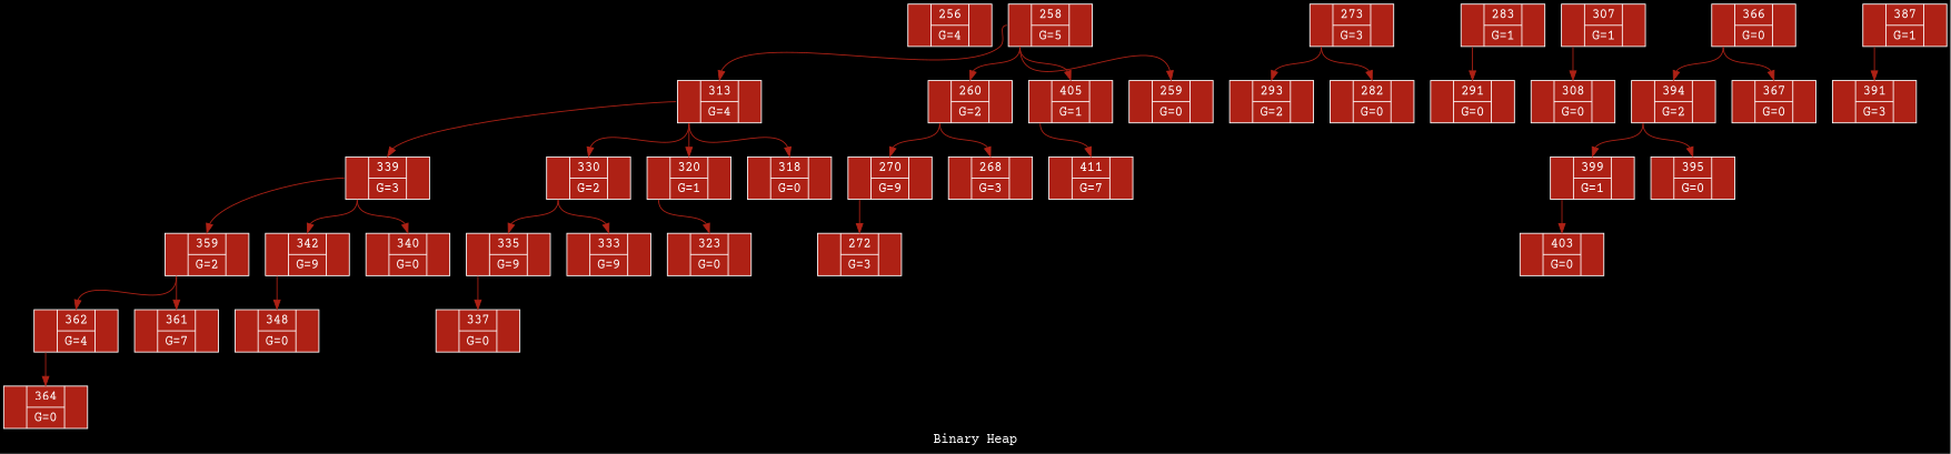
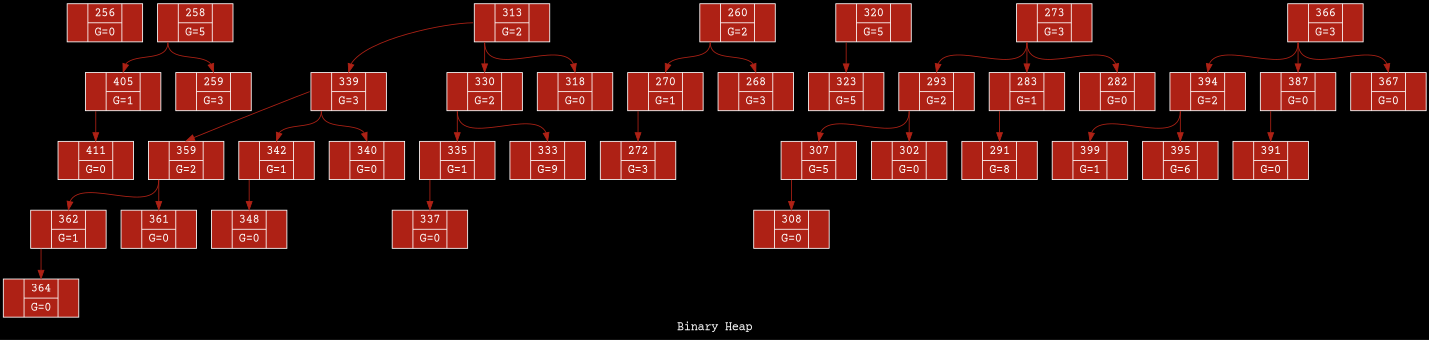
  digraph {
    bgcolor=black
    fontcolor=white
    fontname="Courier Prime"
    label="Binary Heap"
    rankdir=TB
    node [color=white fillcolor="#AE2115" fontcolor=white fontname="Courier Prime" shape=record style=filled]
    edge [color="#AE2115" fontname="Courier Prime" headport=f1 tailport=f0]
-   n1 [label="<f0> | {{<f1> 256} | G=4} | <f2> "]
+   n1 [label="<f0> | {{<f1> 256} | G=0} | <f2> "]
    n2 [label="<f0> | {{<f1> 258} | G=5} | <f2> "]
-   n3 [label="<f0> | {{<f1> 313} | G=4} | <f2> "]
+   n3 [label="<f0> | {{<f1> 313} | G=2} | <f2> "]
    n4 [label="<f0> | {{<f1> 260} | G=2} | <f2> "]
    n5 [label="<f0> | {{<f1> 405} | G=1} | <f2> "]
-   n6 [label="<f0> | {{<f1> 259} | G=0} | <f2> "]
+   n6 [label="<f0> | {{<f1> 259} | G=3} | <f2> "]
    n7 [label="<f0> | {{<f1> 339} | G=3} | <f2> "]
    n8 [label="<f0> | {{<f1> 330} | G=2} | <f2> "]
-   n9 [label="<f0> | {{<f1> 320} | G=1} | <f2> "]
+   n9 [label="<f0> | {{<f1> 320} | G=5} | <f2> "]
    n10 [label="<f0> | {{<f1> 318} | G=0} | <f2> "]
    n11 [label="<f0> | {{<f1> 273} | G=3} | <f2> "]
    n12 [label="<f0> | {{<f1> 293} | G=2} | <f2> "]
    n13 [label="<f0> | {{<f1> 283} | G=1} | <f2> "]
    n14 [label="<f0> | {{<f1> 282} | G=0} | <f2> "]
-   n15 [label="<f0> | {{<f1> 270} | G=9} | <f2> "]
+   n15 [label="<f0> | {{<f1> 270} | G=1} | <f2> "]
    n16 [label="<f0> | {{<f1> 268} | G=3} | <f2> "]
-   n17 [label="<f0> | {{<f1> 411} | G=7} | <f2> "]
+   n17 [label="<f0> | {{<f1> 411} | G=0} | <f2> "]
    n18 [label="<f0> | {{<f1> 359} | G=2} | <f2> "]
-   n19 [label="<f0> | {{<f1> 342} | G=9} | <f2> "]
+   n19 [label="<f0> | {{<f1> 342} | G=1} | <f2> "]
    n20 [label="<f0> | {{<f1> 340} | G=0} | <f2> "]
-   n21 [label="<f0> | {{<f1> 335} | G=9} | <f2> "]
+   n21 [label="<f0> | {{<f1> 335} | G=1} | <f2> "]
    n22 [label="<f0> | {{<f1> 333} | G=9} | <f2> "]
-   n23 [label="<f0> | {{<f1> 323} | G=0} | <f2> "]
-   n24 [label="<f0> | {{<f1> 362} | G=4} | <f2> "]
-   n25 [label="<f0> | {{<f1> 361} | G=7} | <f2> "]
+   n23 [label="<f0> | {{<f1> 323} | G=5} | <f2> "]
+   n24 [label="<f0> | {{<f1> 362} | G=1} | <f2> "]
+   n25 [label="<f0> | {{<f1> 361} | G=0} | <f2> "]
    n26 [label="<f0> | {{<f1> 348} | G=0} | <f2> "]
    n27 [label="<f0> | {{<f1> 364} | G=0} | <f2> "]
    n28 [label="<f0> | {{<f1> 337} | G=0} | <f2> "]
-   n29 [label="<f0> | {{<f1> 307} | G=1} | <f2> "]
-   n31 [label="<f0> | {{<f1> 291} | G=0} | <f2> "]
+   n29 [label="<f0> | {{<f1> 307} | G=5} | <f2> "]
+   n30 [label="<f0> | {{<f1> 302} | G=0} | <f2> "]
+   n31 [label="<f0> | {{<f1> 291} | G=8} | <f2> "]
    n32 [label="<f0> | {{<f1> 308} | G=0} | <f2> "]
    n33 [label="<f0> | {{<f1> 272} | G=3} | <f2> "]
-   n34 [label="<f0> | {{<f1> 366} | G=0} | <f2> "]
+   n34 [label="<f0> | {{<f1> 366} | G=3} | <f2> "]
    n35 [label="<f0> | {{<f1> 394} | G=2} | <f2> "]
-   n36 [label="<f0> | {{<f1> 387} | G=1} | <f2> "]
+   n36 [label="<f0> | {{<f1> 387} | G=0} | <f2> "]
    n37 [label="<f0> | {{<f1> 367} | G=0} | <f2> "]
    n38 [label="<f0> | {{<f1> 399} | G=1} | <f2> "]
-   n39 [label="<f0> | {{<f1> 395} | G=0} | <f2> "]
-   n40 [label="<f0> | {{<f1> 391} | G=3} | <f2> "]
-   n41 [label="<f0> | {{<f1> 403} | G=0} | <f2> "]
-   n2 -> n3
-   n2 -> n4
+   n39 [label="<f0> | {{<f1> 395} | G=6} | <f2> "]
+   n40 [label="<f0> | {{<f1> 391} | G=0} | <f2> "]
    n2 -> n5
    n2 -> n6
    n3 -> n7
    n3 -> n8
-   n3 -> n9
    n3 -> n10
    n4 -> n15
    n4 -> n16
    n5 -> n17
    n7 -> n18
    n7 -> n19
    n7 -> n20
    n8 -> n21
    n8 -> n22
    n9 -> n23
    n11 -> n12
+   n11 -> n13
    n11 -> n14
+   n12 -> n29
+   n12 -> n30
    n13 -> n31
    n15 -> n33
    n18 -> n24
    n18 -> n25
    n19 -> n26
    n21 -> n28
    n24 -> n27
    n29 -> n32
    n34 -> n35
+   n34 -> n36
    n34 -> n37
    n35 -> n38
    n35 -> n39
    n36 -> n40
-   n38 -> n41
  }
